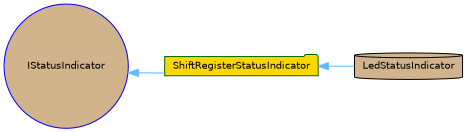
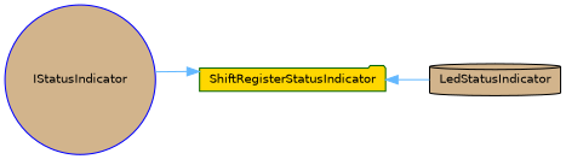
  digraph {
    rankdir=LR
    node [fillcolor=tan fontname=Helvetica fontsize=10 style=filled]
    edge [color=steelblue1 dir=back fontname=Helvetica fontsize=10 labelfontname=Helvetica labelfontsize=10 style=solid]
    n1 [color=blue height=0.2 label=IStatusIndicator shape=circle width=0.4]
    n2 [color=darkgreen fillcolor=gold height=0.2 label=ShiftRegisterStatusIndicator shape=folder width=0.4]
    n3 [color=black height=0.2 label=LedStatusIndicator shape=cylinder width=0.4]
-   n1 -> n2
+   n2 -> n1
    n2 -> n3
  }
